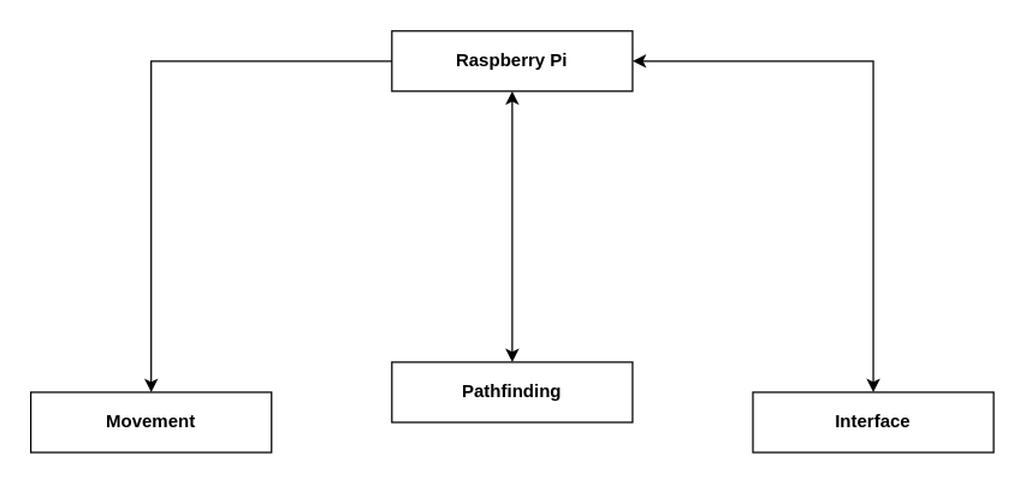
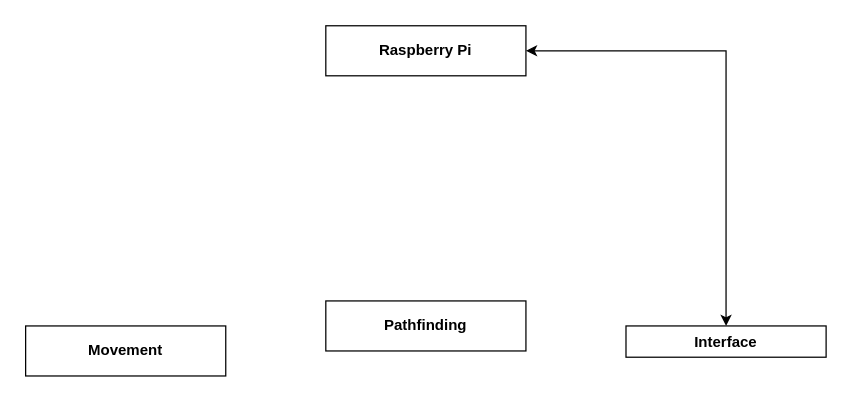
  <mxCell id="0" />
  <mxCell id="1" parent="0" />
  <mxCell id="2" value="Raspberry Pi" style="rounded=0;whiteSpace=wrap;html=1;fontStyle=1" parent="1" vertex="1"><mxGeometry x="260" y="20" width="160" height="40" as="geometry" /></mxCell>
- <mxCell id="3" style="edgeStyle=orthogonalEdgeStyle;rounded=0;orthogonalLoop=1;jettySize=auto;html=1;exitX=0.5;exitY=0;exitDx=0;exitDy=0;entryX=0.5;entryY=1;entryDx=0;entryDy=0;startArrow=classic;startFill=1;" parent="1" source="6" target="2" edge="1"><mxGeometry relative="1" as="geometry" /></mxCell>
- <mxCell id="4" style="edgeStyle=orthogonalEdgeStyle;rounded=0;orthogonalLoop=1;jettySize=auto;html=1;exitX=0;exitY=0.5;exitDx=0;exitDy=0;startArrow=none;startFill=0;entryX=0.5;entryY=0;entryDx=0;entryDy=0;endArrow=classic;endFill=1;" parent="1" source="2" target="8" edge="1"><mxGeometry relative="1" as="geometry"><mxPoint x="240" y="40" as="sourcePoint" /><mxPoint x="100" y="140" as="targetPoint" /></mxGeometry></mxCell>
  <mxCell id="5" style="edgeStyle=orthogonalEdgeStyle;rounded=0;orthogonalLoop=1;jettySize=auto;html=1;exitX=1;exitY=0.5;exitDx=0;exitDy=0;entryX=0.5;entryY=0;entryDx=0;entryDy=0;startArrow=classic;startFill=1;" parent="1" source="2" target="7" edge="1"><mxGeometry relative="1" as="geometry"><mxPoint x="430" y="50" as="sourcePoint" /><mxPoint x="660" y="300" as="targetPoint" /></mxGeometry></mxCell>
  <mxCell id="6" value="&lt;b&gt;Pathfinding&lt;/b&gt;" style="rounded=0;whiteSpace=wrap;html=1;" parent="1" vertex="1"><mxGeometry x="260" y="240" width="160" height="40" as="geometry" /></mxCell>
- <mxCell id="7" value="&lt;b&gt;Interface&lt;/b&gt;" style="rounded=0;whiteSpace=wrap;html=1;" parent="1" vertex="1"><mxGeometry x="500" y="260" width="160" height="40" as="geometry" /></mxCell>
+ <mxCell id="7" value="&lt;b&gt;Interface&lt;/b&gt;" style="rounded=0;whiteSpace=wrap;html=1;" parent="1" vertex="1"><mxGeometry x="500" y="260" width="160" height="25" as="geometry" /></mxCell>
  <mxCell id="8" value="&lt;b&gt;Movement&lt;/b&gt;" style="rounded=0;whiteSpace=wrap;html=1;" parent="1" vertex="1"><mxGeometry x="20" y="260" width="160" height="40" as="geometry" /></mxCell>
